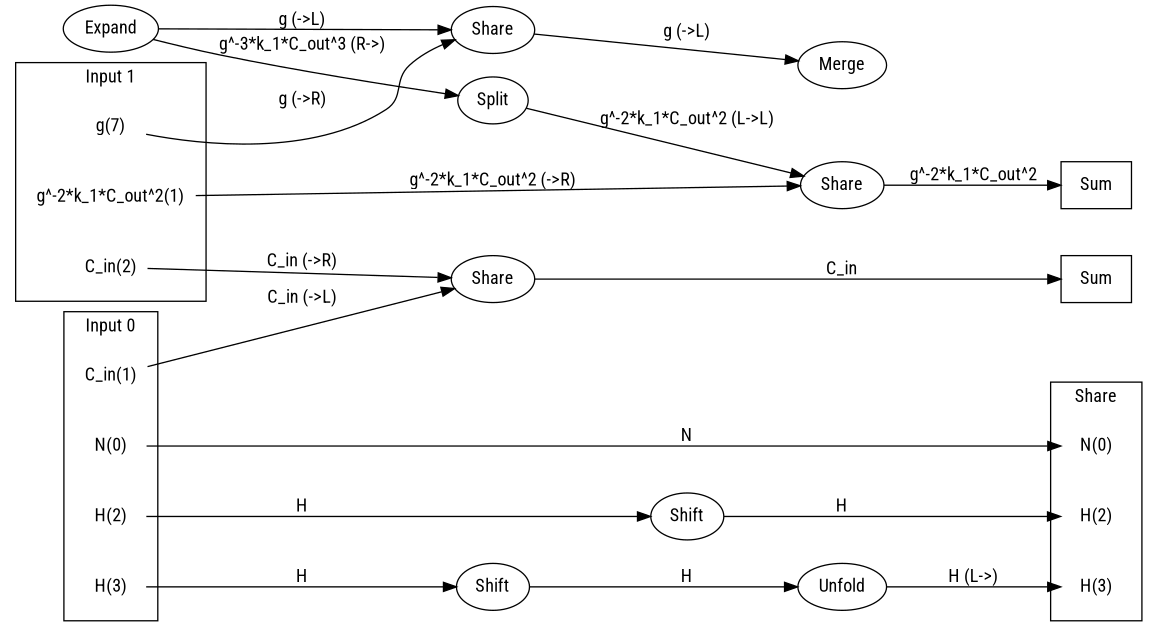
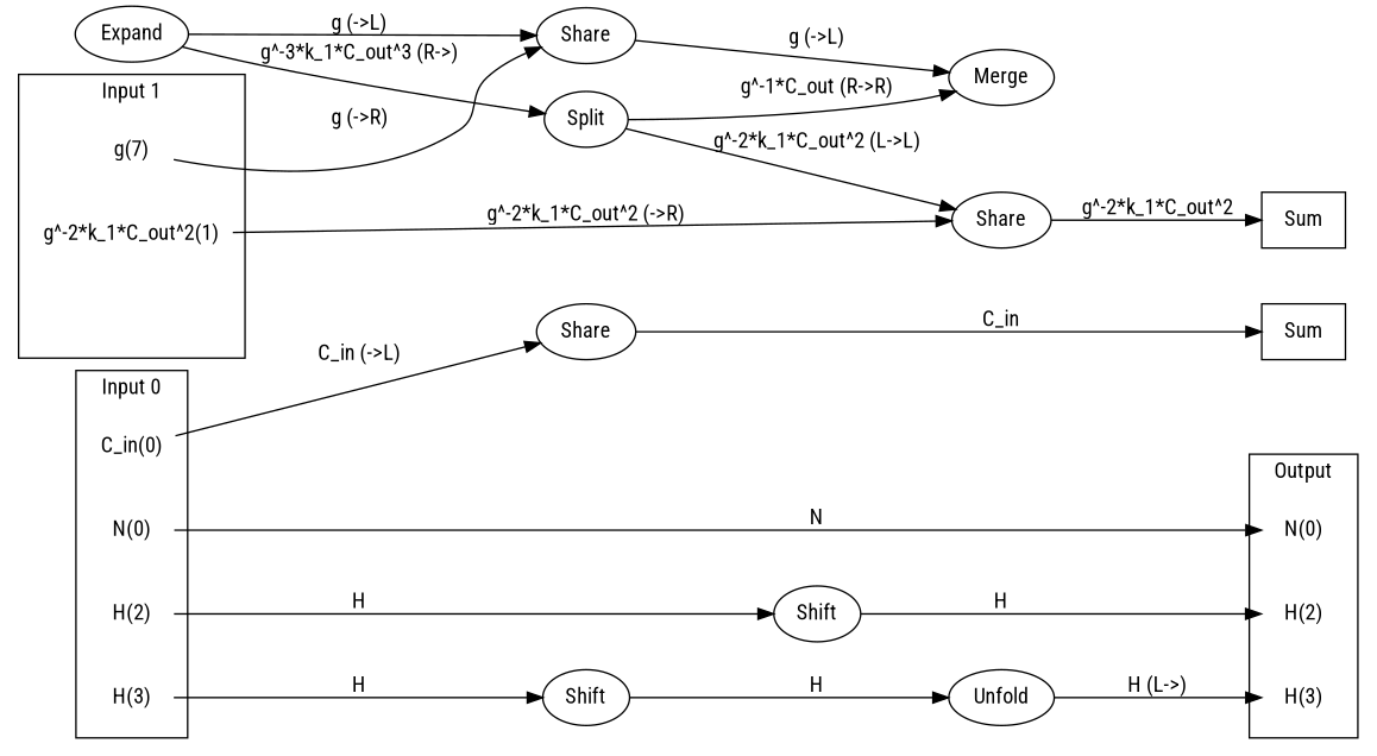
  digraph {
    fontname="Roboto Condensed"
    newrank=true
    rankdir=LR
    node [fontname="Roboto Condensed" shape=none]
    edge [fontname="Roboto Condensed"]
    n1 [label=Sum shape=box]
    n2 [label=Sum shape=box]
    n3 [label="N(0)"]
    n4 [label="H(2)"]
    n5 [label="H(3)"]
    n6 [label="N(0)"]
-   n7 [label="C_in(1)"]
+   n7 [label="C_in(0)"]
    n8 [label="H(2)"]
    n9 [label="H(3)"]
    n10 [label="g(7)"]
    n11 [label="g^-2*k_1*C_out^2(1)"]
-   n12 [label="C_in(2)"]
    n13 [label=Share shape=""]
    n14 [label=Shift shape=""]
    n15 [label=Shift shape=""]
    n16 [label=Share shape=""]
    n17 [label=Share shape=""]
    n18 [label=Merge shape=""]
    n19 [label=Expand shape=""]
    n20 [label=Split shape=""]
    n21 [label=Unfold shape=""]
    subgraph sub_1 {
      rank=same
      n1
      n2
      n3
      n4
      n5
    }
    subgraph sub_2 {
      rank=same
      n6
      n7
      n8
      n9
      n10
      n11
-     n12
    }
    subgraph cluster_3 {
-     label=Share
+     label=Output
      n3
      n4
      n5
    }
    subgraph cluster_4 {
      label="Input 0"
      n6
      n7
      n8
      n9
    }
    subgraph cluster_5 {
      label="Input 1"
      n10
      n11
-     n12
    }
    n6 -> n3 [label=N]
    n7 -> n13 [label="C_in (->L)"]
    n8 -> n14 [label=H]
    n9 -> n15 [label=H]
    n10 -> n16 [label="g (->R)"]
    n11 -> n17 [label="g^-2*k_1*C_out^2 (->R)"]
-   n12 -> n13 [label="C_in (->R)"]
    n13 -> n2 [label=C_in]
    n14 -> n4 [label=H]
    n15 -> n21 [label=H]
    n16 -> n18 [label="g (->L)"]
    n17 -> n1 [label="g^-2*k_1*C_out^2"]
    n19 -> n16 [label="g (->L)"]
    n19 -> n20 [label="g^-3*k_1*C_out^3 (R->)"]
    n20 -> n17 [label="g^-2*k_1*C_out^2 (L->L)"]
+   n20 -> n18 [label="g^-1*C_out (R->R)"]
    n21 -> n5 [label="H (L->)"]
  }
